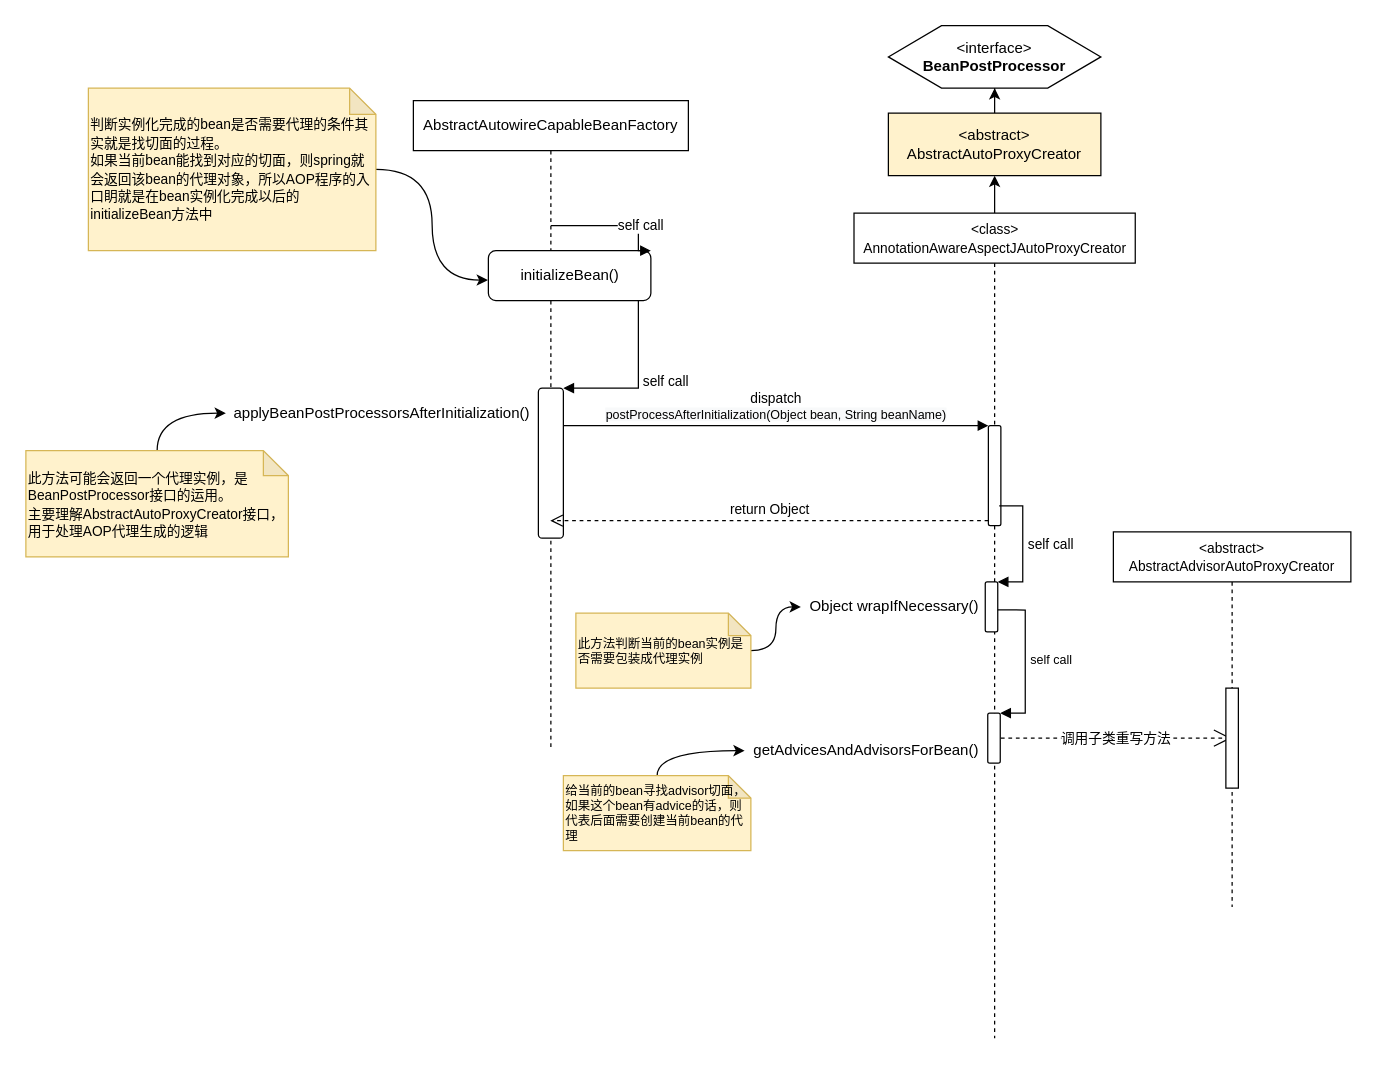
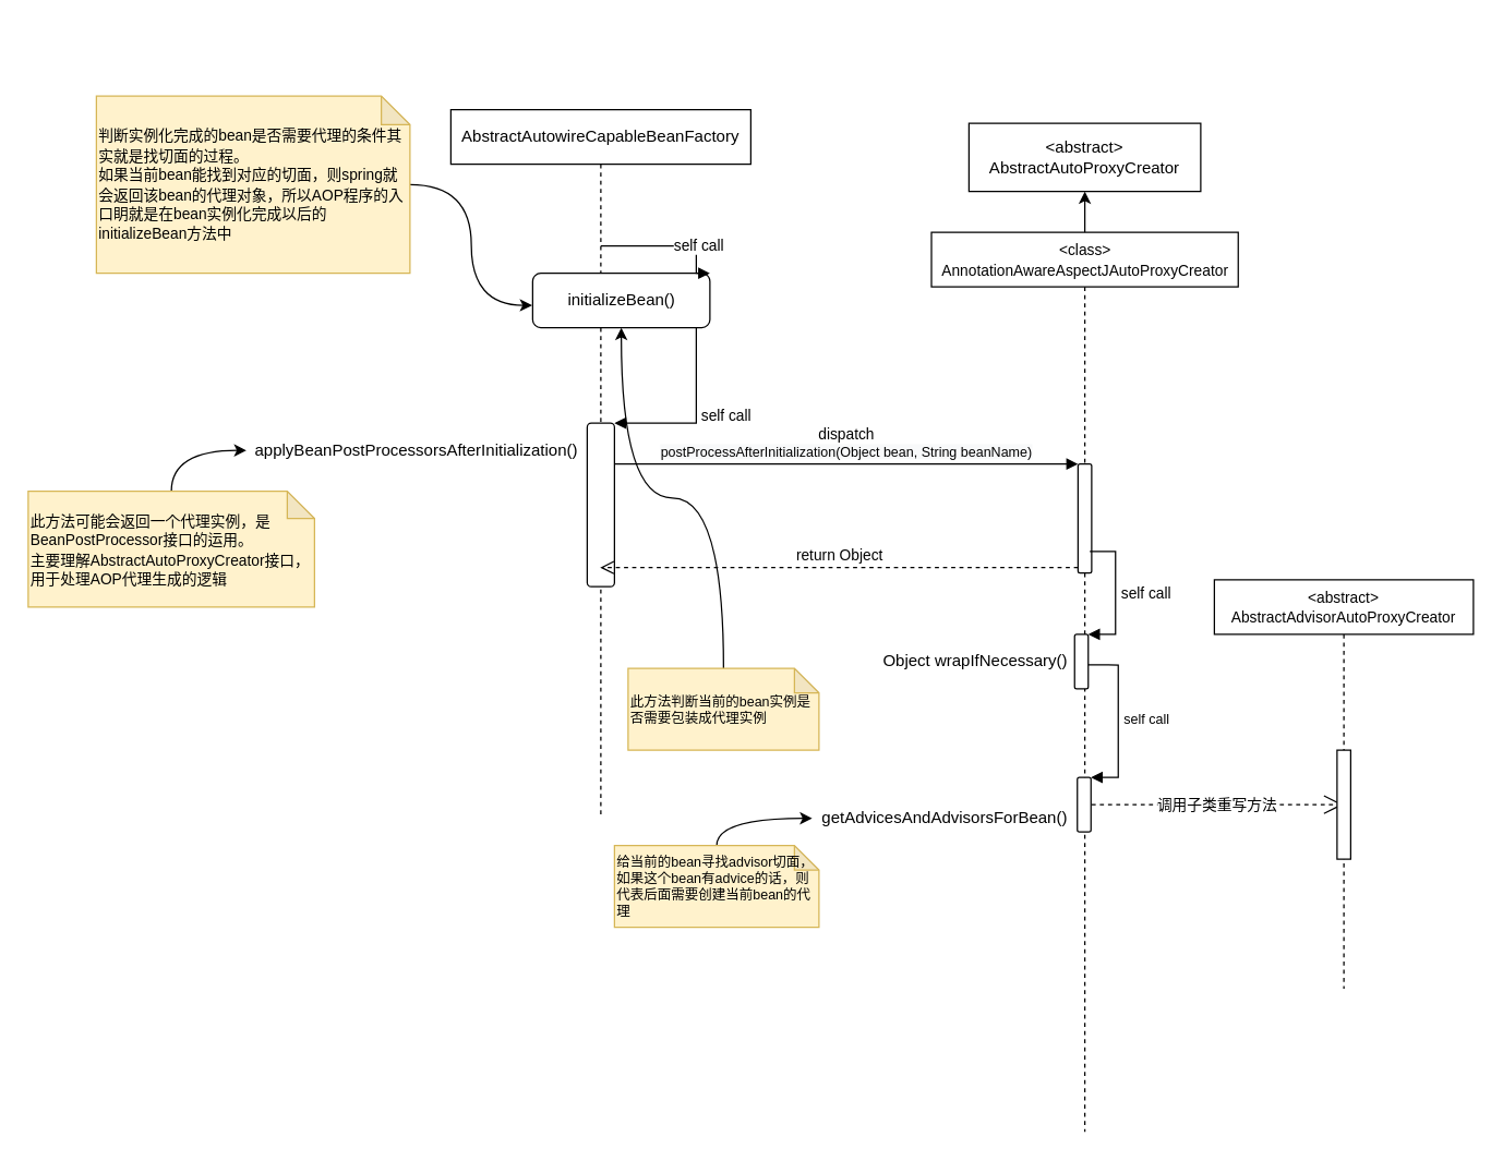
  <mxCell id="0" />
  <mxCell id="1" parent="0" />
  <mxCell id="2" style="edgeStyle=orthogonalEdgeStyle;curved=1;rounded=0;orthogonalLoop=1;jettySize=auto;html=1;entryX=-0.003;entryY=0.589;entryDx=0;entryDy=0;entryPerimeter=0;" parent="1" source="3" target="5" edge="1"><mxGeometry relative="1" as="geometry" /></mxCell>
  <mxCell id="3" value="&lt;font style=&quot;font-size: 11px&quot;&gt;判断实例化完成的bean是否需要代理的条件其实就是找切面的过程。&lt;br&gt;如果当前bean能找到对应的切面，则spring就会返回该bean的代理对象，所以AOP程序的入口眀就是在bean实例化完成以后的initializeBean方法中&lt;/font&gt;" style="shape=note;whiteSpace=wrap;html=1;backgroundOutline=1;darkOpacity=0.05;fillColor=#fff2cc;strokeColor=#d6b656;align=left;size=21;" parent="1" vertex="1"><mxGeometry x="70" y="70" width="230" height="130" as="geometry" /></mxCell>
  <mxCell id="4" value="AbstractAutowireCapableBeanFactory" style="shape=umlLifeline;perimeter=lifelinePerimeter;whiteSpace=wrap;html=1;container=1;collapsible=0;recursiveResize=0;outlineConnect=0;rounded=0;" parent="1" vertex="1"><mxGeometry x="330" y="80" width="220" height="520" as="geometry" /></mxCell>
  <mxCell id="5" value="&lt;span&gt;initializeBean()&lt;/span&gt;" style="html=1;points=[];perimeter=orthogonalPerimeter;rounded=1;" parent="4" vertex="1"><mxGeometry x="60" y="120" width="130" height="40" as="geometry" /></mxCell>
  <mxCell id="6" value="self call" style="edgeStyle=orthogonalEdgeStyle;html=1;align=left;spacingLeft=2;endArrow=block;rounded=0;entryX=1;entryY=0;" parent="4" target="5" edge="1"><mxGeometry relative="1" as="geometry"><mxPoint x="110" y="100" as="sourcePoint" /><Array as="points"><mxPoint x="180" y="100" /><mxPoint x="180" y="120" /></Array></mxGeometry></mxCell>
  <mxCell id="7" value="" style="html=1;points=[];perimeter=orthogonalPerimeter;rounded=1;" parent="4" vertex="1"><mxGeometry x="100" y="230" width="20" height="120" as="geometry" /></mxCell>
  <mxCell id="8" value="self call" style="edgeStyle=orthogonalEdgeStyle;html=1;align=left;spacingLeft=2;endArrow=block;rounded=0;entryX=1;entryY=0;" parent="4" source="5" target="7" edge="1"><mxGeometry relative="1" as="geometry"><mxPoint x="180" y="140" as="sourcePoint" /><Array as="points"><mxPoint x="180" y="140" /><mxPoint x="180" y="230" /></Array></mxGeometry></mxCell>
  <mxCell id="9" value="applyBeanPostProcessorsAfterInitialization()" style="text;html=1;strokeColor=none;fillColor=none;align=center;verticalAlign=middle;whiteSpace=wrap;rounded=0;" parent="1" vertex="1"><mxGeometry x="180" y="320" width="250" height="20" as="geometry" /></mxCell>
  <mxCell id="10" style="edgeStyle=orthogonalEdgeStyle;curved=1;rounded=0;orthogonalLoop=1;jettySize=auto;html=1;entryX=0;entryY=0.5;entryDx=0;entryDy=0;" parent="1" source="11" target="9" edge="1"><mxGeometry relative="1" as="geometry" /></mxCell>
  <mxCell id="11" value="&lt;font&gt;&lt;span style=&quot;font-size: 11px&quot;&gt;此方法可能会返回一个代理实例，是BeanPostProcessor接口的运用。&lt;/span&gt;&lt;br&gt;&lt;span style=&quot;font-size: 11px&quot;&gt;主要理解AbstractAutoProxyCreator接口，用于处理AOP代理生成的逻辑&lt;/span&gt;&lt;br&gt;&lt;/font&gt;&lt;div style=&quot;text-align: justify&quot;&gt;&lt;/div&gt;" style="shape=note;whiteSpace=wrap;html=1;backgroundOutline=1;darkOpacity=0.05;rounded=0;fillColor=#fff2cc;strokeColor=#d6b656;align=left;size=20;" parent="1" vertex="1"><mxGeometry x="20" y="360" width="210" height="85" as="geometry" /></mxCell>
  <mxCell id="12" style="edgeStyle=orthogonalEdgeStyle;rounded=0;orthogonalLoop=1;jettySize=auto;html=1;entryX=0.5;entryY=1;entryDx=0;entryDy=0;" parent="1" source="13" target="22" edge="1"><mxGeometry relative="1" as="geometry" /></mxCell>
  <mxCell id="13" value="&lt;font style=&quot;font-size: 11px&quot;&gt;&amp;lt;class&amp;gt;&lt;br&gt;AnnotationAwareAspectJAutoProxyCreator&lt;/font&gt;" style="html=1;points=[];perimeter=orthogonalPerimeter;shape=umlLifeline;participant=label;fontFamily=Helvetica;fontSize=12;fontColor=#000000;align=center;strokeColor=#000000;fillColor=#ffffff;recursiveResize=0;container=1;collapsible=0;" parent="1" vertex="1"><mxGeometry x="682.5" y="170" width="225" height="660" as="geometry" /></mxCell>
  <mxCell id="14" value="" style="html=1;points=[];perimeter=orthogonalPerimeter;rounded=1;" parent="13" vertex="1"><mxGeometry x="107.5" y="170" width="10" height="80" as="geometry" /></mxCell>
  <mxCell id="15" value="" style="html=1;points=[];perimeter=orthogonalPerimeter;rounded=1;" parent="13" vertex="1"><mxGeometry x="105" y="295" width="10" height="40" as="geometry" /></mxCell>
  <mxCell id="16" value="self call" style="edgeStyle=orthogonalEdgeStyle;html=1;align=left;spacingLeft=2;endArrow=block;rounded=0;entryX=1;entryY=0;exitX=0.866;exitY=0.803;exitDx=0;exitDy=0;exitPerimeter=0;" parent="13" source="14" target="15" edge="1"><mxGeometry relative="1" as="geometry"><mxPoint x="110" y="275" as="sourcePoint" /><Array as="points"><mxPoint x="135" y="234" /><mxPoint x="135" y="295" /></Array></mxGeometry></mxCell>
  <mxCell id="17" value="" style="html=1;points=[];perimeter=orthogonalPerimeter;rounded=1;fontSize=10;" parent="13" vertex="1"><mxGeometry x="107" y="400" width="10" height="40" as="geometry" /></mxCell>
  <mxCell id="18" value="self call" style="edgeStyle=orthogonalEdgeStyle;html=1;align=left;spacingLeft=2;endArrow=block;rounded=0;entryX=1;entryY=0;fontSize=10;exitX=0.511;exitY=0.481;exitDx=0;exitDy=0;exitPerimeter=0;" parent="13" source="13" target="17" edge="1"><mxGeometry relative="1" as="geometry"><mxPoint x="112" y="380" as="sourcePoint" /><Array as="points"><mxPoint x="137" y="318" /><mxPoint x="137" y="400" /></Array></mxGeometry></mxCell>
  <mxCell id="19" value="调用子类重写方法" style="endArrow=open;endSize=12;dashed=1;html=1;" edge="1" parent="13" target="31"><mxGeometry width="160" relative="1" as="geometry"><mxPoint x="117.5" y="420" as="sourcePoint" /><mxPoint x="277.5" y="420" as="targetPoint" /></mxGeometry></mxCell>
- <mxCell id="20" value="&lt;span&gt;&amp;lt;interface&amp;gt;&lt;/span&gt;&lt;br&gt;&lt;b&gt;BeanPostProcessor&lt;/b&gt;" style="shape=hexagon;perimeter=hexagonPerimeter2;whiteSpace=wrap;html=1;rounded=0;" parent="1" vertex="1"><mxGeometry x="710" y="20" width="170" height="50" as="geometry" /></mxCell>
- <mxCell id="21" style="edgeStyle=orthogonalEdgeStyle;rounded=0;orthogonalLoop=1;jettySize=auto;html=1;" parent="1" source="22" target="20" edge="1"><mxGeometry relative="1" as="geometry" /></mxCell>
- <mxCell id="22" value="&lt;span&gt;&amp;lt;abstract&amp;gt;&lt;br&gt;AbstractAutoProxyCreator&lt;br&gt;&lt;/span&gt;" style="rounded=0;whiteSpace=wrap;html=1;align=center;fillColor=#fff2cc;" parent="1" vertex="1"><mxGeometry x="710" y="90" width="170" height="50" as="geometry" /></mxCell>
+ <mxCell id="22" value="&lt;span&gt;&amp;lt;abstract&amp;gt;&lt;br&gt;AbstractAutoProxyCreator&lt;br&gt;&lt;/span&gt;" style="rounded=0;whiteSpace=wrap;html=1;align=center;" parent="1" vertex="1"><mxGeometry x="710" y="90" width="170" height="50" as="geometry" /></mxCell>
  <mxCell id="23" value="dispatch&lt;br&gt;&lt;span style=&quot;font-size: 10px ; background-color: rgb(248 , 249 , 250)&quot;&gt;postProcessAfterInitialization(Object bean, String beanName)&lt;/span&gt;" style="html=1;verticalAlign=bottom;endArrow=block;entryX=0;entryY=0;" parent="1" target="14" edge="1"><mxGeometry relative="1" as="geometry"><mxPoint x="450" y="340" as="sourcePoint" /></mxGeometry></mxCell>
  <mxCell id="24" value="return Object" style="html=1;verticalAlign=bottom;endArrow=open;dashed=1;endSize=8;exitX=0;exitY=0.95;" parent="1" source="14" target="4" edge="1"><mxGeometry relative="1" as="geometry"><mxPoint x="620" y="386" as="targetPoint" /></mxGeometry></mxCell>
  <mxCell id="25" value="Object wrapIfNecessary()" style="text;html=1;strokeColor=none;fillColor=none;align=center;verticalAlign=middle;whiteSpace=wrap;rounded=0;" parent="1" vertex="1"><mxGeometry x="640" y="470" width="150" height="30" as="geometry" /></mxCell>
- <mxCell id="26" style="edgeStyle=orthogonalEdgeStyle;curved=1;rounded=0;orthogonalLoop=1;jettySize=auto;html=1;entryX=0;entryY=0.5;entryDx=0;entryDy=0;fontSize=10;" parent="1" source="27" target="25" edge="1"><mxGeometry relative="1" as="geometry" /></mxCell>
+ <mxCell id="26" style="edgeStyle=orthogonalEdgeStyle;curved=1;rounded=0;orthogonalLoop=1;jettySize=auto;html=1;fontSize=10;" parent="1" source="27" target="5" edge="1"><mxGeometry relative="1" as="geometry" /></mxCell>
  <mxCell id="27" value="此方法判断当前的bean实例是否需要包装成代理实例" style="shape=note;whiteSpace=wrap;html=1;backgroundOutline=1;darkOpacity=0.05;rounded=0;fillColor=#fff2cc;strokeColor=#d6b656;fontSize=10;align=left;size=18;" parent="1" vertex="1"><mxGeometry x="460" y="490" width="140" height="60" as="geometry" /></mxCell>
  <mxCell id="28" value="getAdvicesAndAdvisorsForBean()" style="text;html=1;strokeColor=none;fillColor=none;align=center;verticalAlign=middle;whiteSpace=wrap;rounded=0;" vertex="1" parent="1"><mxGeometry x="595" y="590" width="195" height="20" as="geometry" /></mxCell>
  <mxCell id="29" style="edgeStyle=orthogonalEdgeStyle;rounded=0;orthogonalLoop=1;jettySize=auto;html=1;entryX=0;entryY=0.5;entryDx=0;entryDy=0;curved=1;" edge="1" parent="1" source="30" target="28"><mxGeometry relative="1" as="geometry" /></mxCell>
  <mxCell id="30" value="给当前的bean寻找advisor切面，如果这个bean有advice的话，则代表后面需要创建当前bean的代理" style="shape=note;whiteSpace=wrap;html=1;backgroundOutline=1;darkOpacity=0.05;rounded=0;fillColor=#fff2cc;strokeColor=#d6b656;fontSize=10;align=left;size=18;" vertex="1" parent="1"><mxGeometry x="450" y="620" width="150" height="60" as="geometry" /></mxCell>
  <mxCell id="31" value="&lt;span style=&quot;font-size: 11px&quot;&gt;&amp;lt;abstract&amp;gt;&lt;/span&gt;&lt;br style=&quot;font-size: 11px&quot;&gt;&lt;span style=&quot;font-size: 11px&quot;&gt;AbstractAdvisorAutoProxyCreator&lt;/span&gt;" style="shape=umlLifeline;perimeter=lifelinePerimeter;whiteSpace=wrap;html=1;container=1;collapsible=0;recursiveResize=0;outlineConnect=0;" vertex="1" parent="1"><mxGeometry x="890" y="425" width="190" height="300" as="geometry" /></mxCell>
  <mxCell id="32" value="" style="html=1;points=[];perimeter=orthogonalPerimeter;" vertex="1" parent="31"><mxGeometry x="90" y="125" width="10" height="80" as="geometry" /></mxCell>
